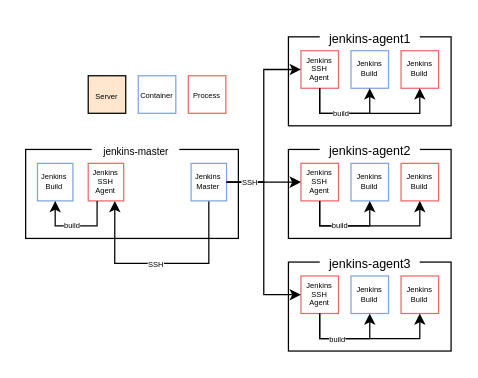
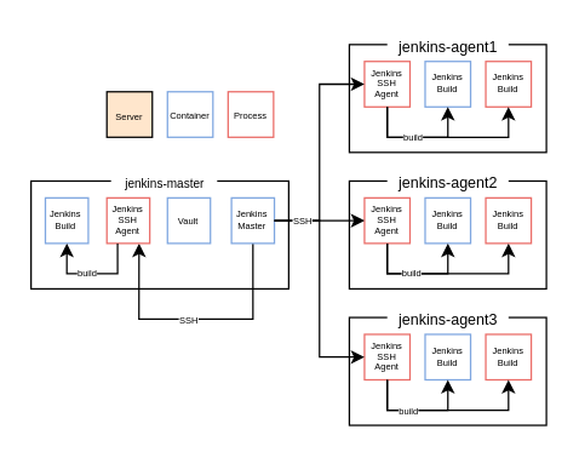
  <mxCell id="0" />
  <mxCell id="1" parent="0" />
  <mxCell id="2" value="" style="group" vertex="1" connectable="0" parent="1"><mxGeometry x="230" y="20" width="130" height="80" as="geometry" /></mxCell>
  <mxCell id="3" value="" style="whiteSpace=wrap;html=1;" vertex="1" parent="2"><mxGeometry y="8.889" width="130" height="71.111" as="geometry" /></mxCell>
  <mxCell id="4" value="jenkins-agent1" style="text;html=1;align=center;verticalAlign=middle;resizable=0;points=[];autosize=1;fillColor=#ffffff;fontSize=10;" vertex="1" parent="2"><mxGeometry x="24.997" width="80" height="20" as="geometry" /></mxCell>
  <mxCell id="5" value="&lt;font style=&quot;font-size: 6px&quot;&gt;Jenkins&lt;br style=&quot;font-size: 6px&quot;&gt;Build&lt;br&gt;&lt;/font&gt;" style="rounded=0;whiteSpace=wrap;html=1;fillColor=#ffffff;fontSize=6;strokeColor=#EA6B66;" vertex="1" parent="2"><mxGeometry x="90" y="20.002" width="30" height="30" as="geometry" /></mxCell>
  <mxCell id="6" value="&lt;font style=&quot;font-size: 6px&quot;&gt;Jenkins&lt;br style=&quot;font-size: 6px&quot;&gt;Build&lt;br&gt;&lt;/font&gt;" style="rounded=0;whiteSpace=wrap;html=1;fillColor=#ffffff;fontSize=6;strokeColor=#7EA6E0;" vertex="1" parent="2"><mxGeometry x="50" y="20.002" width="30" height="30" as="geometry" /></mxCell>
  <mxCell id="7" value="&lt;font style=&quot;font-size: 6px&quot;&gt;Jenkins&lt;br style=&quot;font-size: 6px&quot;&gt;SSH&lt;br&gt;Agent&lt;br&gt;&lt;/font&gt;" style="rounded=0;whiteSpace=wrap;html=1;fillColor=#ffffff;fontSize=6;strokeColor=#EA6B66;" vertex="1" parent="2"><mxGeometry x="10" y="20" width="30" height="30" as="geometry" /></mxCell>
  <mxCell id="8" style="edgeStyle=orthogonalEdgeStyle;rounded=0;orthogonalLoop=1;jettySize=auto;html=1;entryX=0.5;entryY=1;entryDx=0;entryDy=0;fontSize=6;" edge="1" parent="2" source="7" target="6"><mxGeometry relative="1" as="geometry"><Array as="points"><mxPoint x="25" y="70" /><mxPoint x="65" y="70" /></Array></mxGeometry></mxCell>
  <mxCell id="9" style="edgeStyle=orthogonalEdgeStyle;rounded=0;orthogonalLoop=1;jettySize=auto;html=1;entryX=0.5;entryY=1;entryDx=0;entryDy=0;fontSize=6;" edge="1" parent="2"><mxGeometry relative="1" as="geometry"><mxPoint x="25" y="50" as="sourcePoint" /><mxPoint x="105" y="50.002" as="targetPoint" /><Array as="points"><mxPoint x="25" y="70" /><mxPoint x="105" y="70" /></Array></mxGeometry></mxCell>
  <mxCell id="10" value="build" style="edgeLabel;html=1;align=center;verticalAlign=middle;resizable=0;points=[];fontSize=6;" vertex="1" connectable="0" parent="9"><mxGeometry x="-0.402" relative="1" as="geometry"><mxPoint as="offset" /></mxGeometry></mxCell>
  <mxCell id="11" value="" style="group;fontSize=12;" vertex="1" connectable="0" parent="1"><mxGeometry x="20" y="110" width="170" height="80" as="geometry" /></mxCell>
  <mxCell id="12" value="" style="rounded=0;whiteSpace=wrap;html=1;" vertex="1" parent="11"><mxGeometry y="8.89" width="170" height="71.11" as="geometry" /></mxCell>
  <mxCell id="13" value="&lt;font style=&quot;font-size: 8px&quot;&gt;jenkins-master&lt;/font&gt;" style="text;html=1;align=center;verticalAlign=middle;resizable=0;points=[];autosize=1;fillColor=#ffffff;fontSize=10;" vertex="1" parent="11"><mxGeometry x="52.78" width="70" height="20" as="geometry" /></mxCell>
  <mxCell id="14" style="edgeStyle=orthogonalEdgeStyle;rounded=0;orthogonalLoop=1;jettySize=auto;html=1;entryX=0.75;entryY=1;entryDx=0;entryDy=0;fontSize=6;exitX=0.5;exitY=1;exitDx=0;exitDy=0;" edge="1" parent="11" source="16" target="17"><mxGeometry relative="1" as="geometry"><Array as="points"><mxPoint x="146" y="100" /><mxPoint x="71" y="100" /><mxPoint x="71" y="50" /></Array></mxGeometry></mxCell>
  <mxCell id="15" value="SSH" style="edgeLabel;html=1;align=center;verticalAlign=middle;resizable=0;points=[];fontSize=6;" vertex="1" connectable="0" parent="14"><mxGeometry x="0.052" relative="1" as="geometry"><mxPoint x="-1.39" as="offset" /></mxGeometry></mxCell>
  <mxCell id="16" value="&lt;font style=&quot;font-size: 6px&quot;&gt;Jenkins&lt;br style=&quot;font-size: 6px&quot;&gt;Master&lt;br&gt;&lt;/font&gt;" style="rounded=0;whiteSpace=wrap;html=1;fillColor=#ffffff;fontSize=6;strokeColor=#7EA6E0;" vertex="1" parent="11"><mxGeometry x="132.218" y="20.002" width="28.333" height="30" as="geometry" /></mxCell>
  <mxCell id="17" value="&lt;font style=&quot;font-size: 6px&quot;&gt;Jenkins&lt;br style=&quot;font-size: 6px&quot;&gt;SSH&lt;br&gt;Agent&lt;/font&gt;" style="rounded=0;whiteSpace=wrap;html=1;fillColor=#ffffff;fontSize=6;strokeColor=#EA6B66;" vertex="1" parent="11"><mxGeometry x="49.997" y="20.002" width="28.333" height="30" as="geometry" /></mxCell>
  <mxCell id="18" value="&lt;font style=&quot;font-size: 6px&quot;&gt;Jenkins&lt;br style=&quot;font-size: 6px&quot;&gt;Build&lt;br&gt;&lt;/font&gt;" style="rounded=0;whiteSpace=wrap;html=1;fillColor=#ffffff;fontSize=6;strokeColor=#7EA6E0;" vertex="1" parent="11"><mxGeometry x="9.445" y="20.002" width="28.333" height="30" as="geometry" /></mxCell>
+ <mxCell id="19" value="&lt;font style=&quot;font-size: 6px&quot;&gt;Vault&lt;/font&gt;" style="rounded=0;whiteSpace=wrap;html=1;fillColor=#ffffff;fontSize=8;strokeColor=#7EA6E0;" vertex="1" parent="11"><mxGeometry x="90.004" y="20" width="28.333" height="30" as="geometry" /></mxCell>
  <mxCell id="20" style="edgeStyle=orthogonalEdgeStyle;rounded=0;orthogonalLoop=1;jettySize=auto;html=1;entryX=0.5;entryY=1;entryDx=0;entryDy=0;fontSize=6;exitX=0.25;exitY=1;exitDx=0;exitDy=0;" edge="1" parent="11" source="17" target="18"><mxGeometry relative="1" as="geometry"><Array as="points"><mxPoint x="57" y="70" /><mxPoint x="24" y="70" /></Array></mxGeometry></mxCell>
  <mxCell id="21" value="build" style="edgeLabel;html=1;align=center;verticalAlign=middle;resizable=0;points=[];fontSize=6;" vertex="1" connectable="0" parent="20"><mxGeometry x="0.093" y="-1" relative="1" as="geometry"><mxPoint x="-0.6" as="offset" /></mxGeometry></mxCell>
  <mxCell id="22" value="&lt;font style=&quot;font-size: 6px&quot;&gt;Server&lt;/font&gt;" style="rounded=0;whiteSpace=wrap;html=1;fillColor=#ffe6cc;fontSize=10;" vertex="1" parent="1"><mxGeometry x="70" y="60" width="30" height="30" as="geometry" /></mxCell>
  <mxCell id="23" value="&lt;font style=&quot;font-size: 6px&quot;&gt;Container&lt;/font&gt;" style="rounded=0;whiteSpace=wrap;html=1;fillColor=#ffffff;fontSize=8;strokeColor=#7EA6E0;" vertex="1" parent="1"><mxGeometry x="110" y="60" width="30" height="30" as="geometry" /></mxCell>
  <mxCell id="24" value="&lt;font style=&quot;font-size: 6px&quot;&gt;Process&lt;/font&gt;" style="rounded=0;whiteSpace=wrap;html=1;fillColor=#ffffff;fontSize=8;strokeColor=#EA6B66;" vertex="1" parent="1"><mxGeometry x="150" y="60" width="30" height="30" as="geometry" /></mxCell>
  <mxCell id="25" value="" style="group" vertex="1" connectable="0" parent="1"><mxGeometry x="230" y="110" width="130" height="80" as="geometry" /></mxCell>
  <mxCell id="26" value="" style="whiteSpace=wrap;html=1;" vertex="1" parent="25"><mxGeometry y="8.889" width="130" height="71.111" as="geometry" /></mxCell>
  <mxCell id="27" value="jenkins-agent2" style="text;html=1;align=center;verticalAlign=middle;resizable=0;points=[];autosize=1;fillColor=#ffffff;fontSize=10;" vertex="1" parent="25"><mxGeometry x="24.997" width="80" height="20" as="geometry" /></mxCell>
  <mxCell id="28" value="&lt;font style=&quot;font-size: 6px&quot;&gt;Jenkins&lt;br style=&quot;font-size: 6px&quot;&gt;Build&lt;br&gt;&lt;/font&gt;" style="rounded=0;whiteSpace=wrap;html=1;fillColor=#ffffff;fontSize=6;strokeColor=#EA6B66;" vertex="1" parent="25"><mxGeometry x="90" y="20.002" width="30" height="30" as="geometry" /></mxCell>
  <mxCell id="29" value="&lt;font style=&quot;font-size: 6px&quot;&gt;Jenkins&lt;br style=&quot;font-size: 6px&quot;&gt;Build&lt;br&gt;&lt;/font&gt;" style="rounded=0;whiteSpace=wrap;html=1;fillColor=#ffffff;fontSize=6;strokeColor=#7EA6E0;" vertex="1" parent="25"><mxGeometry x="50" y="20.002" width="30" height="30" as="geometry" /></mxCell>
  <mxCell id="30" value="&lt;font style=&quot;font-size: 6px&quot;&gt;Jenkins&lt;br style=&quot;font-size: 6px&quot;&gt;SSH&lt;br&gt;Agent&lt;br&gt;&lt;/font&gt;" style="rounded=0;whiteSpace=wrap;html=1;fillColor=#ffffff;fontSize=6;strokeColor=#EA6B66;" vertex="1" parent="25"><mxGeometry x="10" y="20" width="30" height="30" as="geometry" /></mxCell>
  <mxCell id="31" style="edgeStyle=orthogonalEdgeStyle;rounded=0;orthogonalLoop=1;jettySize=auto;html=1;entryX=0.5;entryY=1;entryDx=0;entryDy=0;fontSize=6;" edge="1" parent="25" source="30" target="29"><mxGeometry relative="1" as="geometry"><Array as="points"><mxPoint x="25" y="70" /><mxPoint x="65" y="70" /></Array></mxGeometry></mxCell>
  <mxCell id="32" style="edgeStyle=orthogonalEdgeStyle;rounded=0;orthogonalLoop=1;jettySize=auto;html=1;entryX=0.5;entryY=1;entryDx=0;entryDy=0;fontSize=6;" edge="1" parent="25"><mxGeometry relative="1" as="geometry"><mxPoint x="25" y="50" as="sourcePoint" /><mxPoint x="105" y="50.002" as="targetPoint" /><Array as="points"><mxPoint x="25" y="70" /><mxPoint x="105" y="70" /></Array></mxGeometry></mxCell>
  <mxCell id="33" value="build" style="edgeLabel;html=1;align=center;verticalAlign=middle;resizable=0;points=[];fontSize=6;" vertex="1" connectable="0" parent="32"><mxGeometry x="-0.676" y="15" relative="1" as="geometry"><mxPoint as="offset" /></mxGeometry></mxCell>
  <mxCell id="34" value="" style="group" vertex="1" connectable="0" parent="1"><mxGeometry x="230" y="200" width="130" height="80" as="geometry" /></mxCell>
  <mxCell id="35" value="" style="whiteSpace=wrap;html=1;" vertex="1" parent="34"><mxGeometry y="8.889" width="130" height="71.111" as="geometry" /></mxCell>
  <mxCell id="36" value="jenkins-agent3" style="text;html=1;align=center;verticalAlign=middle;resizable=0;points=[];autosize=1;fillColor=#ffffff;fontSize=10;" vertex="1" parent="34"><mxGeometry x="24.997" width="80" height="20" as="geometry" /></mxCell>
  <mxCell id="37" value="&lt;font style=&quot;font-size: 6px&quot;&gt;Jenkins&lt;br style=&quot;font-size: 6px&quot;&gt;Build&lt;br&gt;&lt;/font&gt;" style="rounded=0;whiteSpace=wrap;html=1;fillColor=#ffffff;fontSize=6;strokeColor=#EA6B66;" vertex="1" parent="34"><mxGeometry x="90" y="20.002" width="30" height="30" as="geometry" /></mxCell>
  <mxCell id="38" value="&lt;font style=&quot;font-size: 6px&quot;&gt;Jenkins&lt;br style=&quot;font-size: 6px&quot;&gt;Build&lt;br&gt;&lt;/font&gt;" style="rounded=0;whiteSpace=wrap;html=1;fillColor=#ffffff;fontSize=6;strokeColor=#7EA6E0;" vertex="1" parent="34"><mxGeometry x="50" y="20.002" width="30" height="30" as="geometry" /></mxCell>
  <mxCell id="39" value="&lt;font style=&quot;font-size: 6px&quot;&gt;Jenkins&lt;br style=&quot;font-size: 6px&quot;&gt;SSH&lt;br&gt;Agent&lt;br&gt;&lt;/font&gt;" style="rounded=0;whiteSpace=wrap;html=1;fillColor=#ffffff;fontSize=6;strokeColor=#EA6B66;" vertex="1" parent="34"><mxGeometry x="10" y="20" width="30" height="30" as="geometry" /></mxCell>
  <mxCell id="40" style="edgeStyle=orthogonalEdgeStyle;rounded=0;orthogonalLoop=1;jettySize=auto;html=1;entryX=0.5;entryY=1;entryDx=0;entryDy=0;fontSize=6;" edge="1" parent="34" source="39" target="38"><mxGeometry relative="1" as="geometry"><Array as="points"><mxPoint x="25" y="70" /><mxPoint x="65" y="70" /></Array></mxGeometry></mxCell>
  <mxCell id="41" style="edgeStyle=orthogonalEdgeStyle;rounded=0;orthogonalLoop=1;jettySize=auto;html=1;entryX=0.5;entryY=1;entryDx=0;entryDy=0;fontSize=6;" edge="1" parent="34"><mxGeometry relative="1" as="geometry"><mxPoint x="25" y="50" as="sourcePoint" /><mxPoint x="105" y="50.002" as="targetPoint" /><Array as="points"><mxPoint x="25" y="70" /><mxPoint x="105" y="70" /></Array></mxGeometry></mxCell>
  <mxCell id="42" value="build" style="edgeLabel;html=1;align=center;verticalAlign=middle;resizable=0;points=[];fontSize=6;" vertex="1" connectable="0" parent="41"><mxGeometry x="-0.667" y="13" relative="1" as="geometry"><mxPoint x="13" y="13" as="offset" /></mxGeometry></mxCell>
  <mxCell id="43" style="edgeStyle=orthogonalEdgeStyle;rounded=0;orthogonalLoop=1;jettySize=auto;html=1;entryX=0;entryY=0.5;entryDx=0;entryDy=0;fontSize=6;" edge="1" parent="1" source="16" target="7"><mxGeometry relative="1" as="geometry" /></mxCell>
  <mxCell id="44" style="edgeStyle=orthogonalEdgeStyle;rounded=0;orthogonalLoop=1;jettySize=auto;html=1;entryX=0;entryY=0.5;entryDx=0;entryDy=0;fontSize=6;" edge="1" parent="1" source="16" target="30"><mxGeometry relative="1" as="geometry" /></mxCell>
  <mxCell id="45" style="edgeStyle=orthogonalEdgeStyle;rounded=0;orthogonalLoop=1;jettySize=auto;html=1;entryX=0;entryY=0.5;entryDx=0;entryDy=0;fontSize=6;" edge="1" parent="1" source="16" target="39"><mxGeometry relative="1" as="geometry" /></mxCell>
  <mxCell id="46" value="SSH" style="edgeLabel;html=1;align=center;verticalAlign=middle;resizable=0;points=[];fontSize=6;" vertex="1" connectable="0" parent="45"><mxGeometry x="-0.681" relative="1" as="geometry"><mxPoint x="-5.6" as="offset" /></mxGeometry></mxCell>
